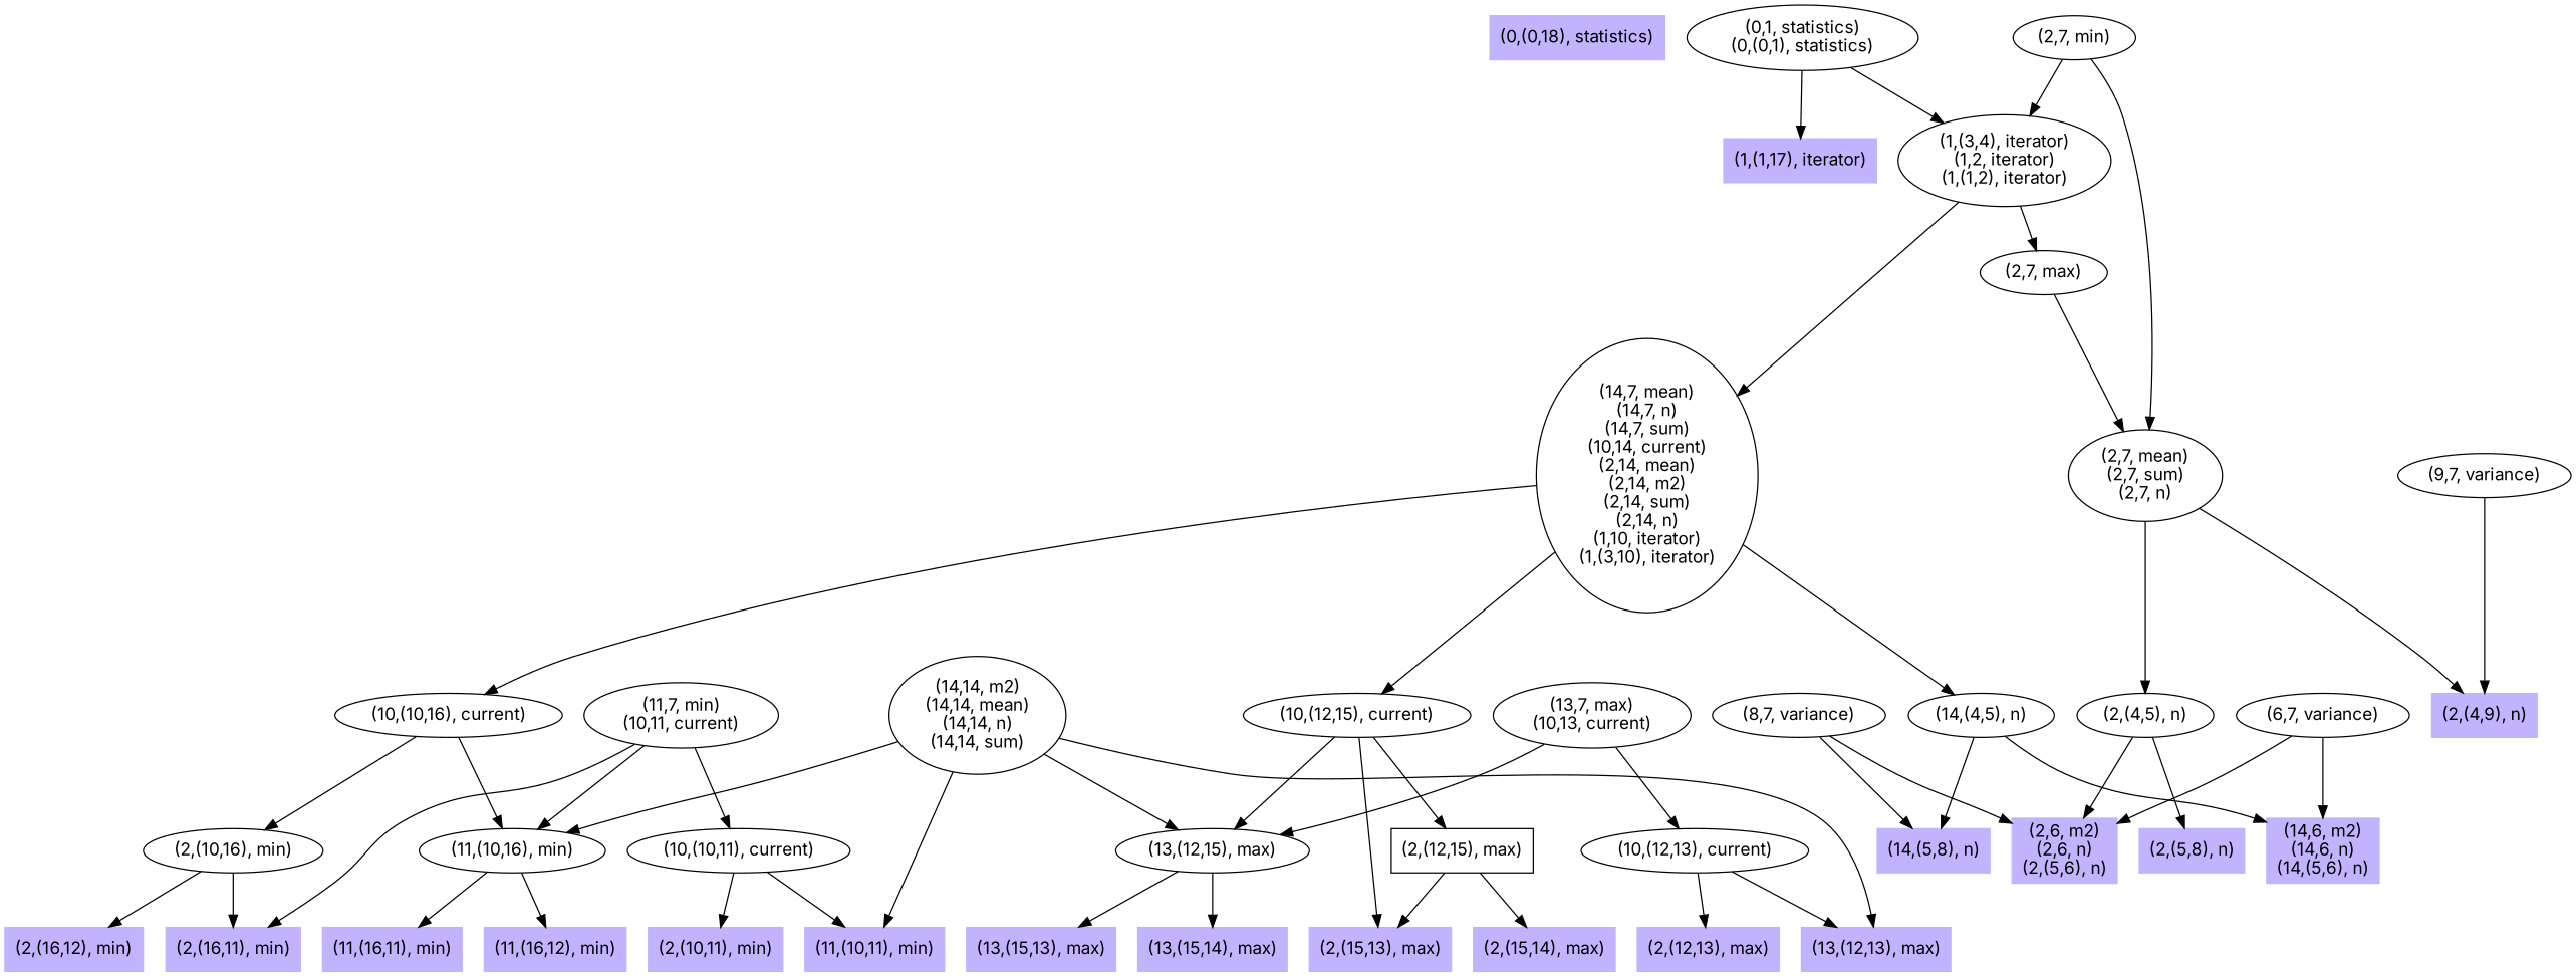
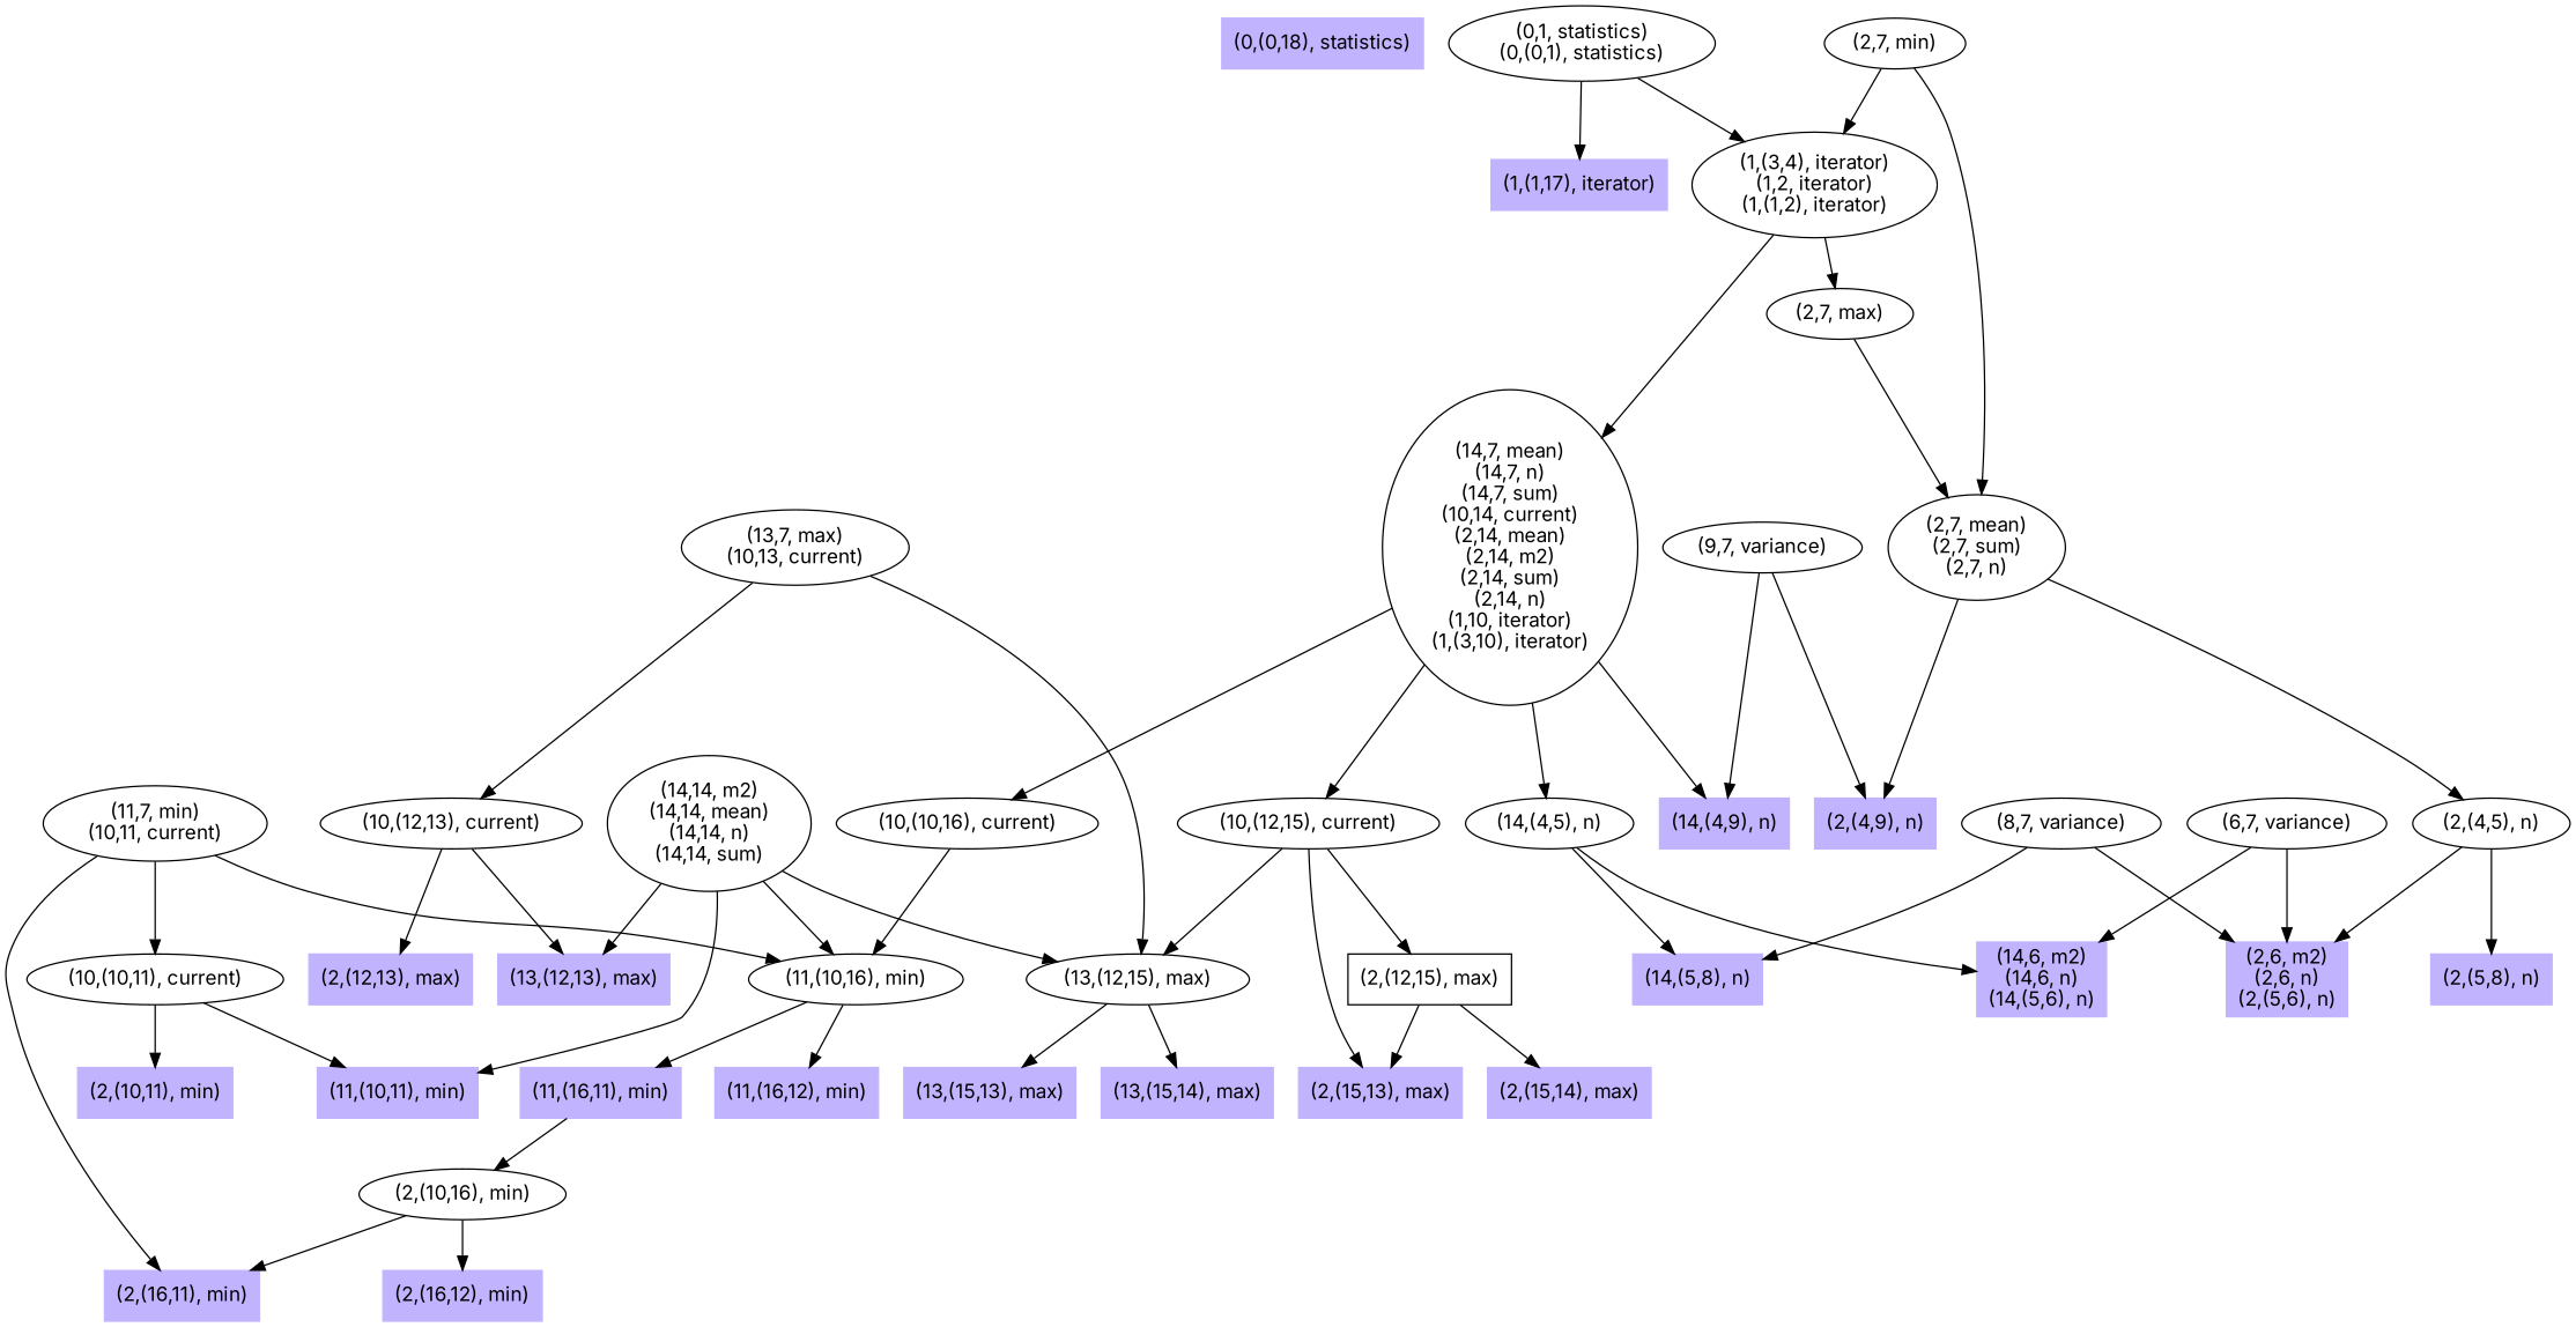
  digraph {
    fontname=Inter
    node [fontname=Inter]
    edge [fontname=Inter]
    n1 [color=".7 .3 1.0" label="(0,(0,18), statistics)" shape=box style=filled]
    n2 [color=".7 .3 1.0" label="(1,(1,17), iterator)" shape=box style=filled]
    n3 [color=".7 .3 1.0" label="(2,(16,11), min)" shape=box style=filled]
    n4 [color=".7 .3 1.0" label="(2,(16,12), min)" shape=box style=filled]
    n5 [label="(2,(10,16), min)"]
    n6 [color=".7 .3 1.0" label="(2,(10,11), min)" shape=box style=filled]
    n7 [color=".7 .3 1.0" label="(2,(15,13), max)" shape=box style=filled]
    n8 [color=".7 .3 1.0" label="(2,(15,14), max)" shape=box style=filled]
    n9 [label="(2,(12,15), max)" shape=box]
    n10 [color=".7 .3 1.0" label="(2,(12,13), max)" shape=box style=filled]
    n11 [color=".7 .3 1.0" label="(11,(16,11), min)" shape=box style=filled]
    n12 [color=".7 .3 1.0" label="(11,(16,12), min)" shape=box style=filled]
    n13 [label="(11,(10,16), min)"]
    n14 [label="(10,(10,16), current)"]
    n15 [color=".7 .3 1.0" label="(11,(10,11), min)" shape=box style=filled]
    n16 [label="(10,(10,11), current)"]
    n17 [label="(11,7, min)\n(10,11, current)"]
    n18 [color=".7 .3 1.0" label="(13,(15,13), max)" shape=box style=filled]
    n19 [color=".7 .3 1.0" label="(13,(15,14), max)" shape=box style=filled]
    n20 [label="(13,(12,15), max)"]
    n21 [label="(10,(12,15), current)"]
    n22 [color=".7 .3 1.0" label="(13,(12,13), max)" shape=box style=filled]
    n23 [label="(10,(12,13), current)"]
    n24 [label="(13,7, max)\n(10,13, current)"]
    n25 [label="(14,14, m2)\n(14,14, mean)\n(14,14, n)\n(14,14, sum)"]
+   n26 [color=".7 .3 1.0" label="(14,(4,9), n)" shape=box style=filled]
    n27 [color=".7 .3 1.0" label="(14,(5,8), n)" shape=box style=filled]
    n28 [color=".7 .3 1.0" label="(14,6, m2)\n(14,6, n)\n(14,(5,6), n)" shape=box style=filled]
    n29 [label="(14,(4,5), n)"]
    n30 [label="(14,7, mean)\n(14,7, n)\n(14,7, sum)\n(10,14, current)\n(2,14, mean)\n(2,14, m2)\n(2,14, sum)\n(2,14, n)\n(1,10, iterator)\n(1,(3,10), iterator)"]
    n31 [color=".7 .3 1.0" label="(2,(4,9), n)" shape=box style=filled]
    n32 [color=".7 .3 1.0" label="(2,(5,8), n)" shape=box style=filled]
    n33 [color=".7 .3 1.0" label="(2,6, m2)\n(2,6, n)\n(2,(5,6), n)" shape=box style=filled]
    n34 [label="(2,(4,5), n)"]
    n35 [label="(2,7, mean)\n(2,7, sum)\n(2,7, n)"]
    n36 [label="(2,7, min)"]
    n37 [label="(1,(3,4), iterator)\n(1,2, iterator)\n(1,(1,2), iterator)"]
    n38 [label="(2,7, max)"]
    n39 [label="(9,7, variance)"]
    n40 [label="(8,7, variance)"]
    n41 [label="(6,7, variance)"]
    n42 [label="(0,1, statistics)\n(0,(0,1), statistics)"]
    n5 -> n3
    n5 -> n4
    n9 -> n7
    n9 -> n8
    n13 -> n11
    n13 -> n12
-   n14 -> n5
+   n11 -> n5
    n14 -> n13
    n16 -> n6
    n16 -> n15
    n17 -> n3
    n17 -> n13
    n17 -> n16
    n20 -> n18
    n20 -> n19
    n21 -> n7
    n21 -> n9
    n21 -> n20
    n23 -> n10
    n23 -> n22
    n24 -> n20
    n24 -> n23
    n25 -> n13
    n25 -> n15
    n25 -> n20
    n25 -> n22
    n29 -> n27
    n29 -> n28
    n30 -> n14
    n30 -> n21
+   n30 -> n26
    n30 -> n29
    n34 -> n32
    n34 -> n33
    n35 -> n31
    n35 -> n34
    n36 -> n35
    n36 -> n37
    n37 -> n30
    n37 -> n38
    n38 -> n35
+   n39 -> n26
    n39 -> n31
    n40 -> n27
    n40 -> n33
    n41 -> n28
    n41 -> n33
    n42 -> n2
    n42 -> n37
  }
